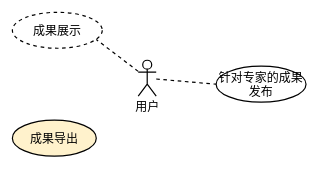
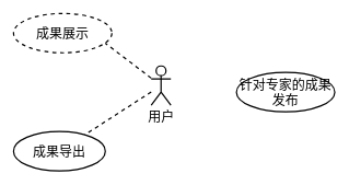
  <mxCell id="0" />
  <mxCell id="1" parent="0" />
  <mxCell id="2" value="用户" style="shape=umlActor;verticalLabelPosition=bottom;verticalAlign=top;html=1;outlineConnect=0;strokeWidth=2;fontSize=20;" vertex="1" parent="1"><mxGeometry x="230" y="100" width="30" height="60" as="geometry" /></mxCell>
  <mxCell id="3" value="成果展示" style="ellipse;whiteSpace=wrap;html=1;strokeWidth=2;fontSize=20;dashed=1;" vertex="1" parent="1"><mxGeometry x="20" y="20" width="150" height="60" as="geometry" /></mxCell>
- <mxCell id="4" value="成果导出" style="ellipse;whiteSpace=wrap;html=1;strokeWidth=2;fontSize=20;fillColor=#fff2cc;" vertex="1" parent="1"><mxGeometry x="20" y="200" width="140" height="60" as="geometry" /></mxCell>
+ <mxCell id="4" value="成果导出" style="ellipse;whiteSpace=wrap;html=1;strokeWidth=2;fontSize=20;" vertex="1" parent="1"><mxGeometry x="20" y="200" width="140" height="60" as="geometry" /></mxCell>
  <mxCell id="5" value="针对专家的成果发布" style="ellipse;whiteSpace=wrap;html=1;strokeWidth=2;fontSize=20;" vertex="1" parent="1"><mxGeometry x="360" y="110" width="150" height="60" as="geometry" /></mxCell>
- <mxCell id="6" value="" style="endArrow=none;dashed=1;html=1;rounded=0;entryX=0;entryY=0.5;entryDx=0;entryDy=0;strokeWidth=2;" edge="1" parent="1" source="2" target="5"><mxGeometry width="50" height="50" relative="1" as="geometry"><mxPoint x="220" y="150" as="sourcePoint" /><mxPoint x="270" y="100" as="targetPoint" /></mxGeometry></mxCell>
  <mxCell id="7" value="" style="endArrow=none;dashed=1;html=1;rounded=0;entryX=0.933;entryY=0.756;entryDx=0;entryDy=0;entryPerimeter=0;strokeWidth=2;" edge="1" parent="1" source="2" target="3"><mxGeometry width="50" height="50" relative="1" as="geometry"><mxPoint x="220" y="150" as="sourcePoint" /><mxPoint x="270" y="100" as="targetPoint" /></mxGeometry></mxCell>
+ <mxCell id="8" value="" style="endArrow=none;dashed=1;html=1;rounded=0;strokeWidth=2;" edge="1" parent="1" source="2" target="4"><mxGeometry width="50" height="50" relative="1" as="geometry"><mxPoint x="220" y="150" as="sourcePoint" /><mxPoint x="270" y="100" as="targetPoint" /></mxGeometry></mxCell>
